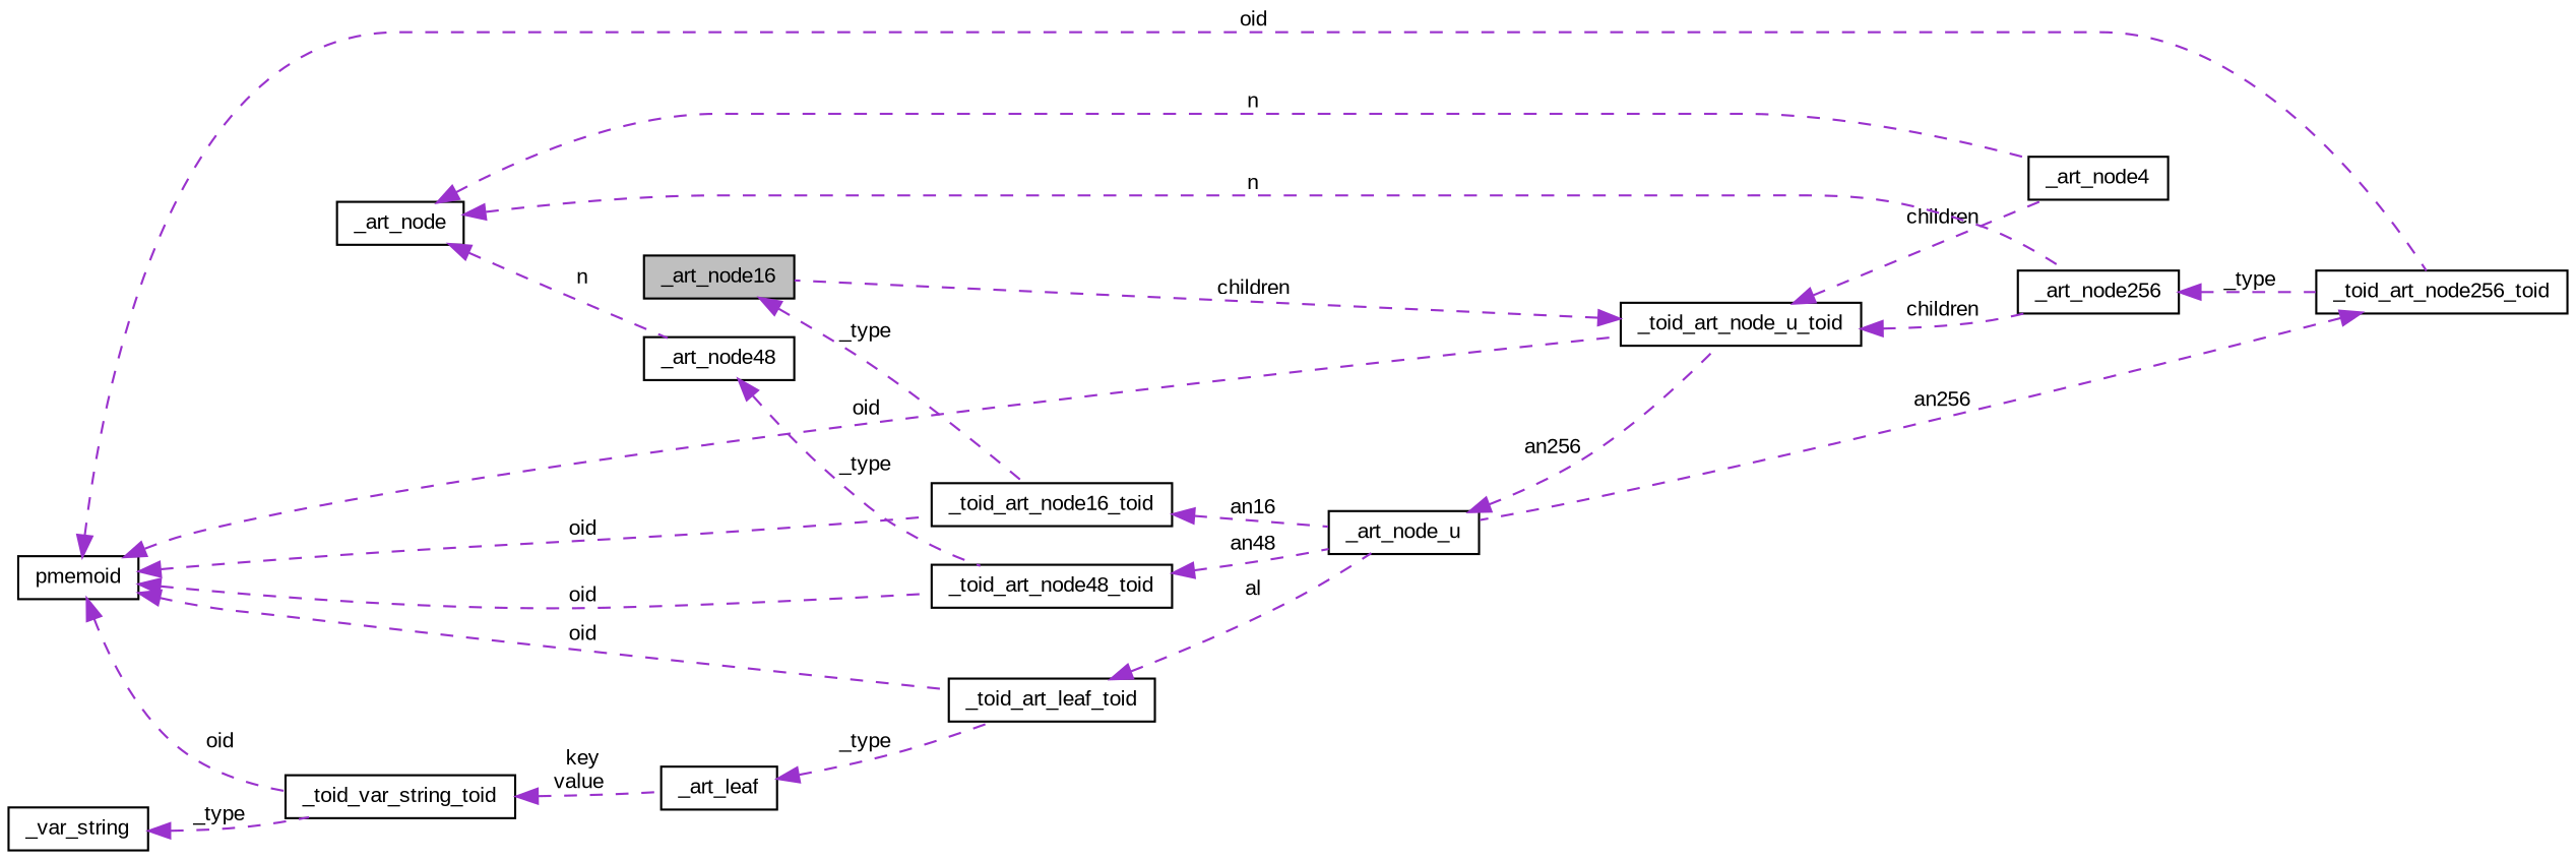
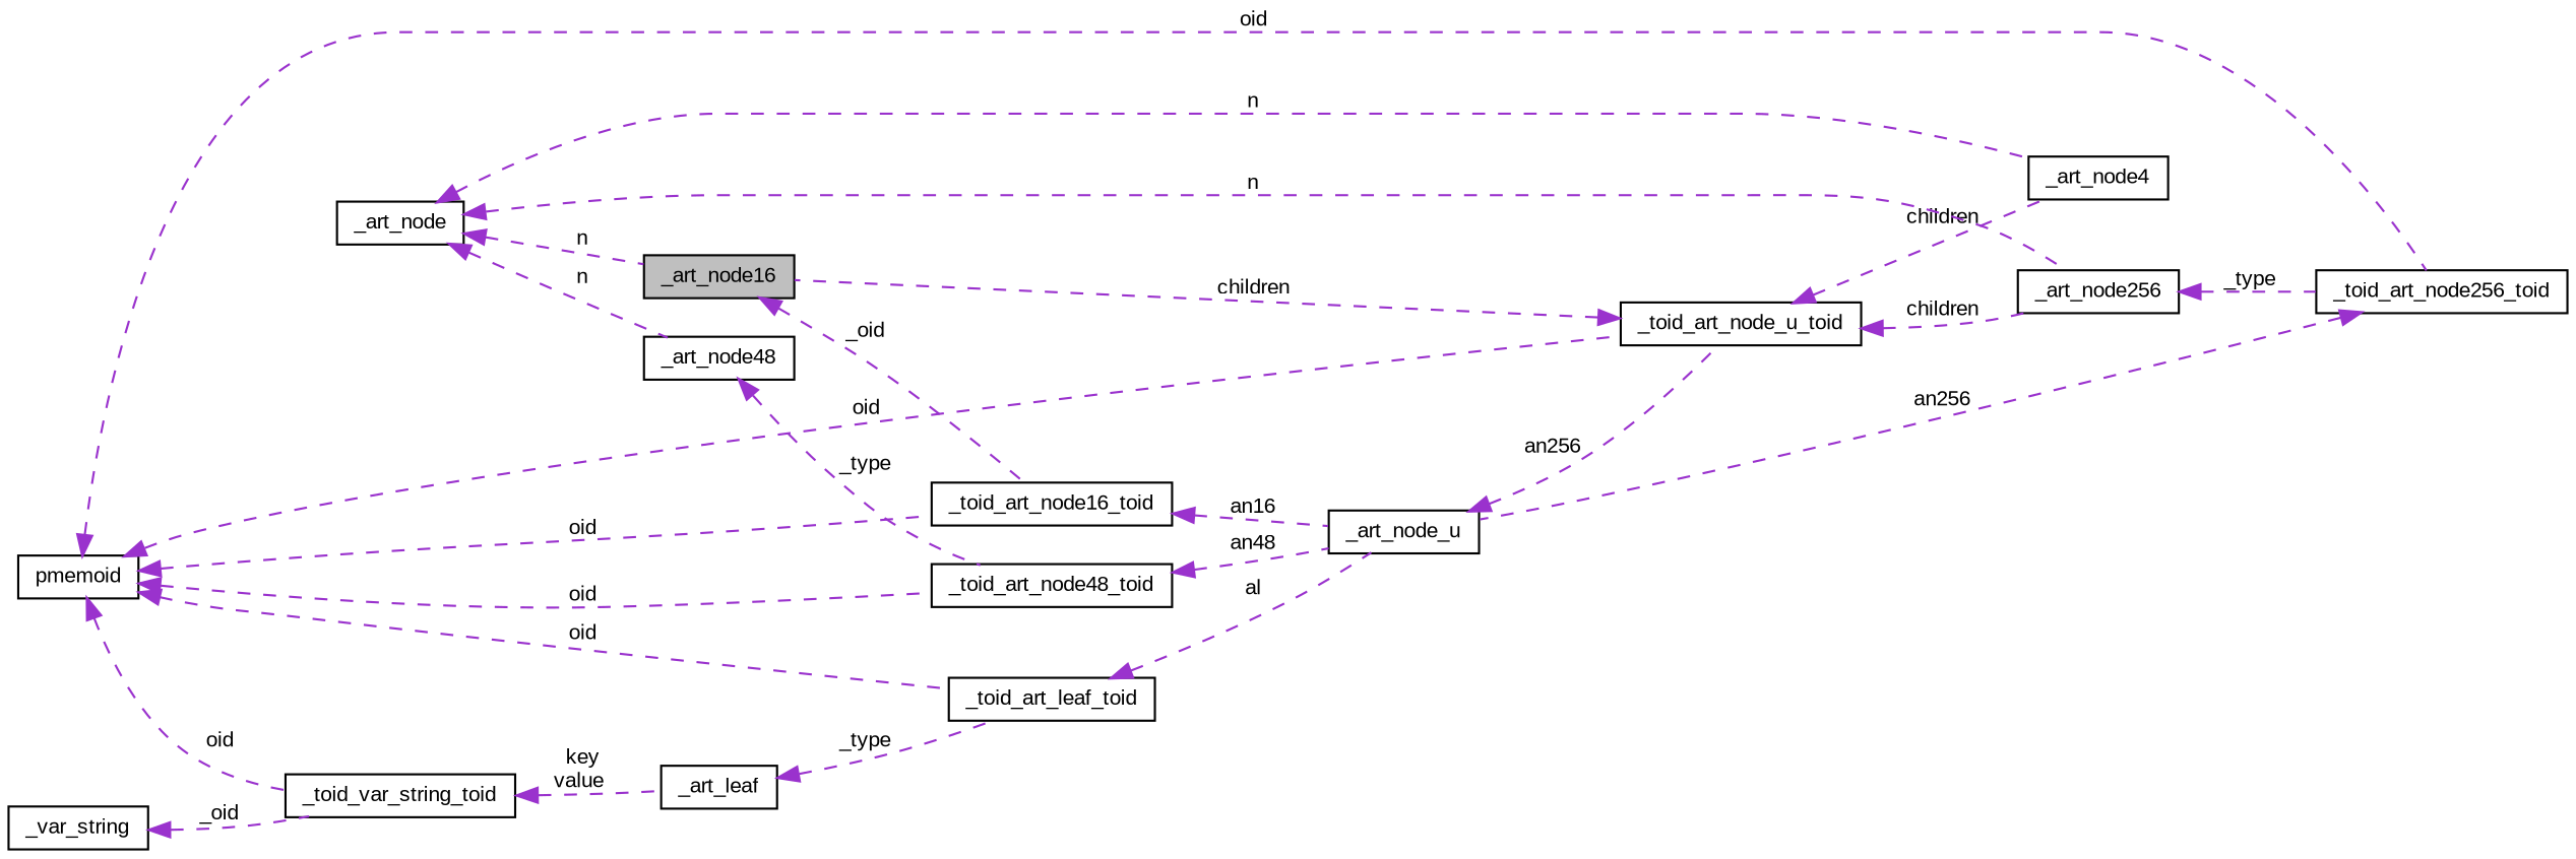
  digraph {
    fontname="Liberation Sans"
    rankdir=LR
    node [color=black fillcolor=white fontname="Liberation Sans" fontsize=10 shape=record style=filled]
    edge [color=darkorchid3 dir=back fontname="Liberation Sans" fontsize=10 labelfontname=Helvetica labelfontsize=10 style=dashed]
    n1 [fillcolor=grey75 fontcolor=black height=0.2 label=_art_node16 width=0.4]
    n2 [height=0.2 label=_toid_art_node16_toid width=0.4]
    n3 [height=0.2 label=_art_node_u width=0.4]
    n4 [height=0.2 label=_toid_art_node_u_toid width=0.4]
    n5 [height=0.2 label=_art_node4 width=0.4]
    n6 [height=0.2 label=_art_node256 width=0.4]
    n7 [height=0.2 label=_toid_art_node256_toid width=0.4]
    n8 [height=0.2 label=_art_node48 width=0.4]
    n9 [height=0.2 label=_toid_art_node48_toid width=0.4]
    n10 [height=0.2 label=pmemoid width=0.4]
    n11 [height=0.2 label=_toid_art_leaf_toid width=0.4]
    n12 [height=0.2 label=_toid_var_string_toid width=0.4]
    n13 [height=0.2 label=_art_leaf width=0.4]
    n14 [height=0.2 label=_var_string width=0.4]
    n15 [height=0.2 label=_art_node width=0.4]
-   n1 -> n2 [label=" _type"]
+   n1 -> n2 [label=" _oid"]
    n2 -> n3 [label=" an16"]
    n3 -> n4 [label=" an256"]
    n4 -> n1 [label=" children"]
    n4 -> n5 [label=" children"]
    n4 -> n6 [label=" children"]
    n6 -> n7 [label=" _type"]
    n7 -> n3 [label=" an256"]
    n8 -> n9 [label=" _type"]
    n9 -> n3 [label=" an48"]
    n10 -> n2 [label=" oid"]
    n10 -> n4 [label=" oid"]
    n10 -> n7 [label=" oid"]
    n10 -> n9 [label=" oid"]
    n10 -> n11 [label=" oid"]
    n10 -> n12 [label=" oid"]
    n11 -> n3 [label=" al"]
    n12 -> n13 [label=" key\nvalue"]
    n13 -> n11 [label=" _type"]
-   n14 -> n12 [label=" _type"]
+   n14 -> n12 [label=" _oid"]
+   n15 -> n1 [label=" n"]
    n15 -> n5 [label=" n"]
    n15 -> n6 [label=" n"]
    n15 -> n8 [label=" n"]
  }
